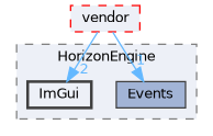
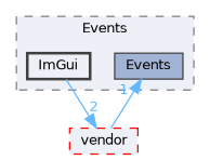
  digraph {
    compound=true
    node [color=grey25 fillcolor="#edf0f7" fontname=Helvetica fontsize=10 shape=box]
    edge [color=steelblue1 fontcolor=steelblue1 fontname=Helvetica fontsize=10 labeldistance=1.5 labelfontname=Helvetica labelfontsize=10]
    n1 [fillcolor="#a2b4d6" height=0.2 label=Events style=filled width=0.4]
    n2 [height=0.2 label=ImGui style="filled,bold" width=0.4]
    n3 [color=red height=0.2 label=vendor style="filled,dashed" width=0.4]
    subgraph cluster_1 {
      bgcolor="#edf0f7"
      fontname=Helvetica
      fontsize=10
-     label=HorizonEngine
+     label=Events
      pencolor=grey50
      style="filled,dashed"
      n1
      n2
    }
-   n3 -> n2 [headlabel=2]
+   n2 -> n3 [headlabel=2]
    n3 -> n1 [headlabel=1]
  }
